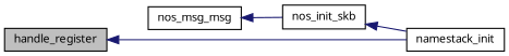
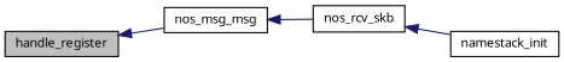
  digraph {
    fontname="Noto Sans"
    rankdir=LR
    node [color=black fillcolor=white fontname="Noto Sans" fontsize=10 shape=record style=filled]
    edge [color=midnightblue dir=back fontname="Noto Sans" fontsize=10 labelfontname=FreeSans labelfontsize=10 style=solid]
    n1 [fillcolor=grey75 fontcolor=black height=0.2 label=handle_register width=0.4]
    n2 [height=0.2 label=nos_msg_msg width=0.4]
-   n3 [height=0.2 label=nos_init_skb width=0.4]
+   n3 [height=0.2 label=nos_rcv_skb width=0.4]
    n4 [height=0.2 label=namestack_init width=0.4]
-   n1 -> n4
+   n1 -> n2
    n2 -> n3
    n3 -> n4
  }
